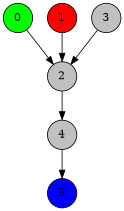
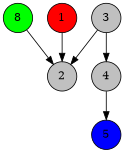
  digraph {
    node [fillcolor=gray shape=circle style=filled]
-   0 [fillcolor=green width=0.1]
+   0 [fillcolor=green width=0.1 label=8]
    2 [width=0.1]
    1 [fillcolor=red width=0.1]
    3 [width=0.1]
    4 [width=0.1]
    5 [fillcolor=blue width=0.3]
    0 -> 2
    1 -> 2
    3 -> 2
-   2 -> 4
+   3 -> 4
    4 -> 5
  }
